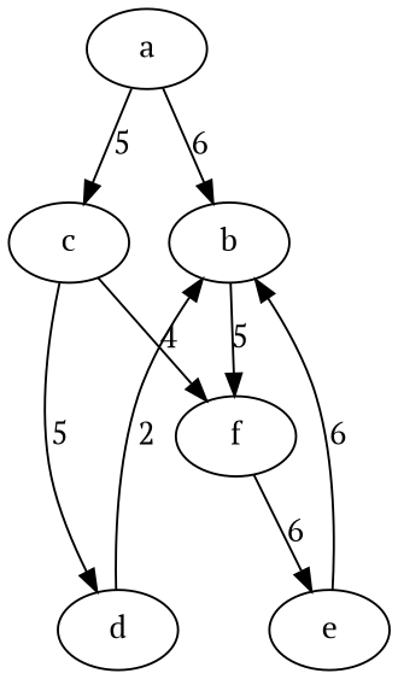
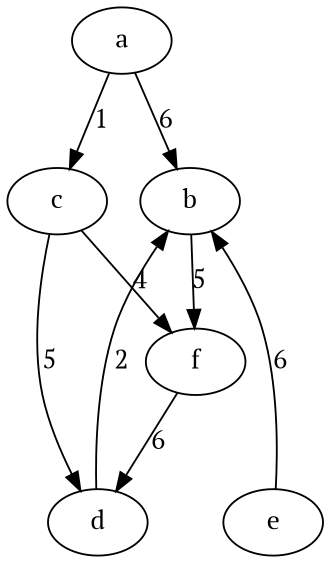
  digraph {
    fontname="PT Serif"
    node [fontname="PT Serif"]
    edge [fontname="PT Serif" shape=diamond]
    a
    b
    c
    f
    d
    e
    a -> b [label=6]
-   a -> c [label=5]
+   a -> c [label=1]
    b -> f [label=5]
    c -> f [label=4]
    c -> d [label=5]
-   f -> e [label=6]
+   f -> d [label=6]
    d -> b [label=2]
    e -> b [label=6]
  }
